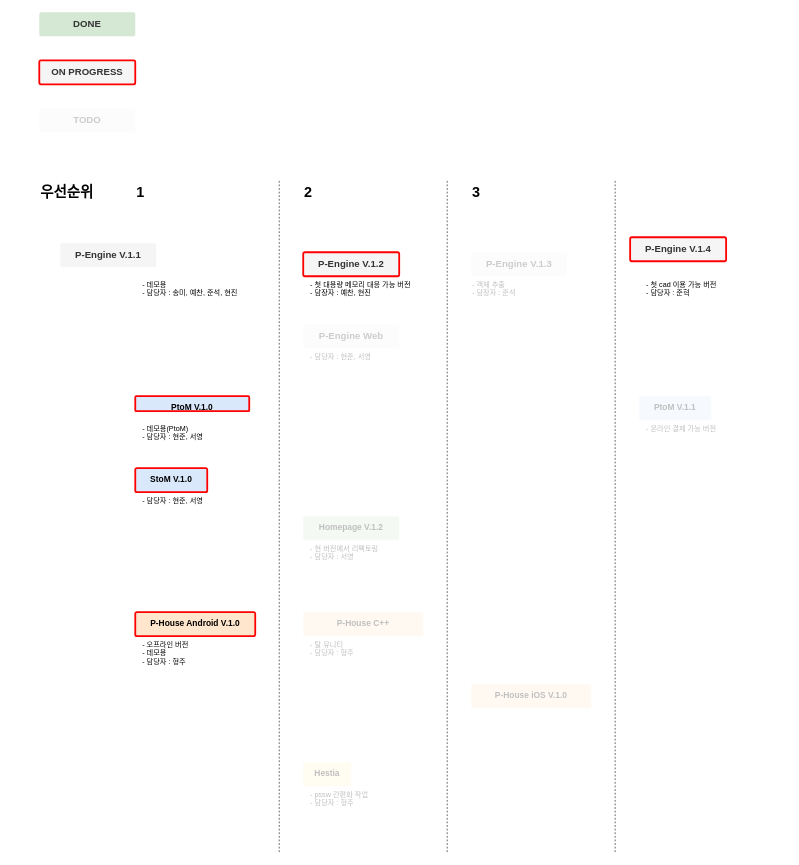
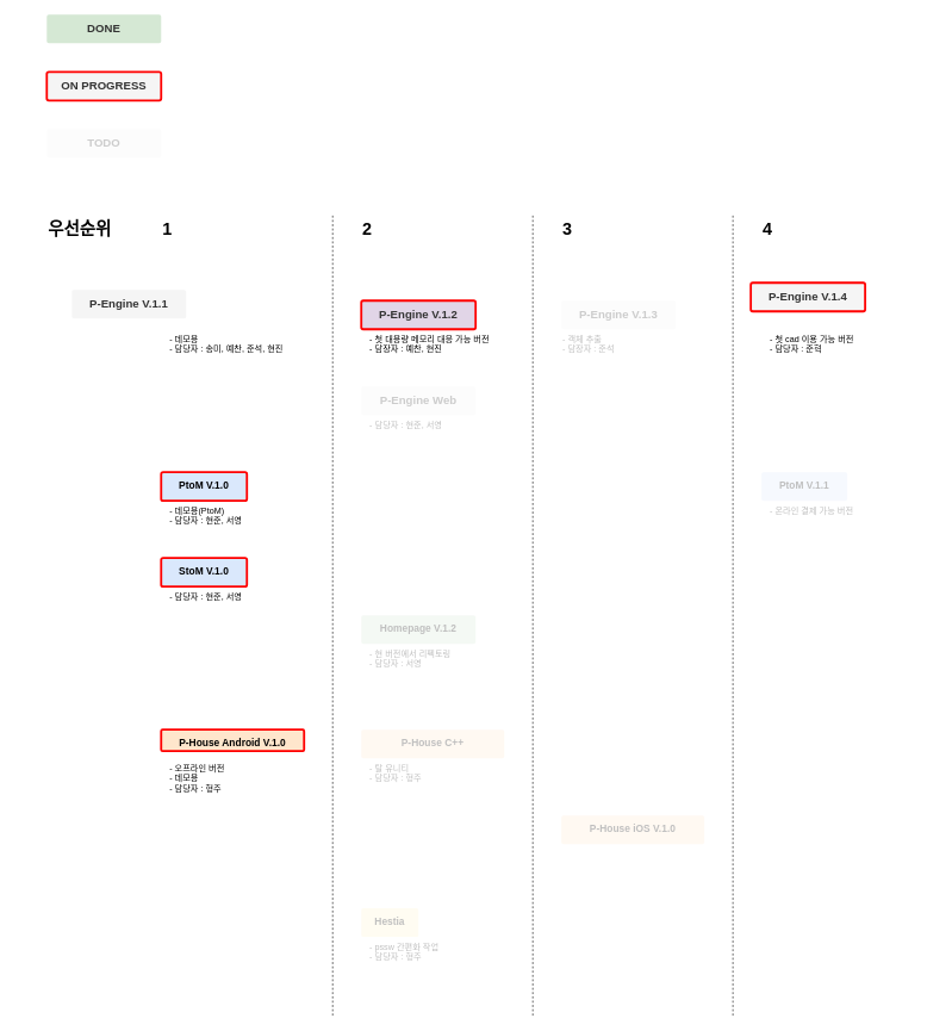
  <mxCell id="0" />
  <mxCell id="1" parent="0" />
  <mxCell id="2" value="- 객체 추출&lt;br&gt;- 담장자 : 준석" style="text;html=1;align=left;verticalAlign=top;whiteSpace=wrap;rounded=0;" parent="1" vertex="1"><mxGeometry x="785" y="460" width="220" height="30" as="geometry" /></mxCell>
  <mxCell id="3" value="P-House C++" style="rounded=1;whiteSpace=wrap;html=1;shadow=0;labelBackgroundColor=none;strokeColor=none;strokeWidth=3;fillColor=#ffe6cc;fontFamily=Helvetica;fontSize=14;align=center;spacing=5;fontStyle=1;arcSize=7;perimeterSpacing=2;verticalAlign=top;" parent="1" vertex="1"><mxGeometry x="505" y="1020" width="200" height="40" as="geometry" /></mxCell>
  <mxCell id="4" value="- 탈 유니티&lt;br&gt;- 담당자 : 형주" style="text;html=1;align=left;verticalAlign=top;whiteSpace=wrap;rounded=0;" parent="1" vertex="1"><mxGeometry x="515" y="1060" width="220" height="30" as="geometry" /></mxCell>
  <mxCell id="5" value="&lt;div&gt;- 담당자 : 현준, 서영&lt;/div&gt;" style="text;html=1;align=left;verticalAlign=top;whiteSpace=wrap;rounded=0;" parent="1" vertex="1"><mxGeometry x="515" y="580" width="220" height="30" as="geometry" /></mxCell>
  <mxCell id="6" value="P-Engine V.1.1" style="rounded=1;whiteSpace=wrap;html=1;shadow=0;labelBackgroundColor=none;strokeColor=none;strokeWidth=3;fillColor=#f5f5f5;fontFamily=Helvetica;fontSize=16;fontColor=#333333;align=center;fontStyle=1;spacing=5;arcSize=7;perimeterSpacing=2;verticalAlign=top;" parent="1" vertex="1"><mxGeometry x="100" y="405" width="160" height="40" as="geometry" /></mxCell>
- <mxCell id="7" value="P-House Android V.1.0" style="rounded=1;whiteSpace=wrap;html=1;shadow=0;labelBackgroundColor=none;strokeColor=#FF0000;strokeWidth=3;fillColor=#ffe6cc;fontFamily=Helvetica;fontSize=14;align=center;spacing=5;fontStyle=1;arcSize=7;perimeterSpacing=2;verticalAlign=top;" parent="1" vertex="1"><mxGeometry x="225" y="1020" width="200" height="40" as="geometry" /></mxCell>
+ <mxCell id="7" value="P-House Android V.1.0" style="rounded=1;whiteSpace=wrap;html=1;shadow=0;labelBackgroundColor=none;strokeColor=#FF0000;strokeWidth=3;fillColor=#ffe6cc;fontFamily=Helvetica;fontSize=14;align=center;spacing=5;fontStyle=1;arcSize=7;perimeterSpacing=2;verticalAlign=top;" parent="1" vertex="1"><mxGeometry x="225" y="1020" width="200" height="30" as="geometry" /></mxCell>
  <mxCell id="8" value="Homepage V.1.2" style="rounded=1;whiteSpace=wrap;html=1;shadow=0;labelBackgroundColor=none;strokeColor=none;strokeWidth=3;fillColor=#d5e8d4;fontFamily=Helvetica;fontSize=14;align=center;spacing=5;fontStyle=1;arcSize=7;perimeterSpacing=2;verticalAlign=top;" parent="1" vertex="1"><mxGeometry x="505" y="860" width="160" height="40" as="geometry" /></mxCell>
  <mxCell id="9" value="Hestia" style="rounded=1;whiteSpace=wrap;html=1;shadow=0;labelBackgroundColor=none;strokeColor=none;strokeWidth=3;fillColor=#fff2cc;fontFamily=Helvetica;fontSize=14;align=center;spacing=5;fontStyle=1;arcSize=7;perimeterSpacing=2;verticalAlign=top;" parent="1" vertex="1"><mxGeometry x="505" y="1270" width="80" height="40" as="geometry" /></mxCell>
- <mxCell id="10" value="PtoM V.1.0" style="rounded=1;whiteSpace=wrap;html=1;shadow=0;labelBackgroundColor=none;strokeColor=#FF0000;strokeWidth=3;fillColor=#dae8fc;fontFamily=Helvetica;fontSize=14;align=center;spacing=5;fontStyle=1;arcSize=7;perimeterSpacing=2;verticalAlign=top;" parent="1" vertex="1"><mxGeometry x="225" y="660" width="190" height="25" as="geometry" /></mxCell>
+ <mxCell id="10" value="PtoM V.1.0" style="rounded=1;whiteSpace=wrap;html=1;shadow=0;labelBackgroundColor=none;strokeColor=#FF0000;strokeWidth=3;fillColor=#dae8fc;fontFamily=Helvetica;fontSize=14;align=center;spacing=5;fontStyle=1;arcSize=7;perimeterSpacing=2;verticalAlign=top;" parent="1" vertex="1"><mxGeometry x="225" y="660" width="120" height="40" as="geometry" /></mxCell>
  <mxCell id="11" value="- 데모용&lt;div&gt;- 담당자 : 송미, 예찬, 준석, 현진&lt;/div&gt;" style="text;html=1;align=left;verticalAlign=top;whiteSpace=wrap;rounded=0;" parent="1" vertex="1"><mxGeometry x="235" y="460" width="220" height="30" as="geometry" /></mxCell>
  <mxCell id="12" value="- 데모용(PtoM)&lt;div&gt;- 담당자 : 현준, 서영&lt;/div&gt;" style="text;html=1;align=left;verticalAlign=top;whiteSpace=wrap;rounded=0;" parent="1" vertex="1"><mxGeometry x="235" y="700" width="220" height="30" as="geometry" /></mxCell>
  <mxCell id="13" value="- 오프라인 버전&lt;div&gt;- 데모용&lt;div&gt;- 담당자 : 형주&lt;/div&gt;&lt;/div&gt;" style="text;html=1;align=left;verticalAlign=top;whiteSpace=wrap;rounded=0;" parent="1" vertex="1"><mxGeometry x="235" y="1060" width="220" height="50" as="geometry" /></mxCell>
  <mxCell id="14" value="P-Engine V.1.4" style="rounded=1;whiteSpace=wrap;html=1;shadow=0;labelBackgroundColor=none;strokeColor=#FF0000;strokeWidth=3;fillColor=#f5f5f5;fontFamily=Helvetica;fontSize=16;fontColor=#333333;align=center;fontStyle=1;spacing=5;arcSize=7;perimeterSpacing=2;verticalAlign=top;" parent="1" vertex="1"><mxGeometry x="1050" y="395" width="160" height="40" as="geometry" /></mxCell>
  <mxCell id="15" value="- 첫 cad 이용 가능 버전&lt;div&gt;- 담당자 : 준혁&lt;/div&gt;" style="text;html=1;align=left;verticalAlign=top;whiteSpace=wrap;rounded=0;" parent="1" vertex="1"><mxGeometry x="1075" y="460" width="220" height="30" as="geometry" /></mxCell>
- <mxCell id="16" value="P-Engine V.1.2" style="rounded=1;whiteSpace=wrap;html=1;shadow=0;labelBackgroundColor=none;strokeColor=#FF0000;strokeWidth=3;fillColor=#f5f5f5;fontFamily=Helvetica;fontSize=16;fontColor=#333333;align=center;fontStyle=1;spacing=5;arcSize=7;perimeterSpacing=2;verticalAlign=top;" parent="1" vertex="1"><mxGeometry x="505" y="420" width="160" height="40" as="geometry" /></mxCell>
+ <mxCell id="16" value="P-Engine V.1.2" style="rounded=1;whiteSpace=wrap;html=1;shadow=0;labelBackgroundColor=none;strokeColor=#FF0000;strokeWidth=3;fillColor=#e1d5e7;fontFamily=Helvetica;fontSize=16;fontColor=#333333;align=center;fontStyle=1;spacing=5;arcSize=7;perimeterSpacing=2;verticalAlign=top;" parent="1" vertex="1"><mxGeometry x="505" y="420" width="160" height="40" as="geometry" /></mxCell>
  <mxCell id="17" value="- 첫 대용량 메모리 대응 가능 버전&lt;div&gt;- 담장자 : 예찬, 현진&lt;/div&gt;" style="text;html=1;align=left;verticalAlign=top;whiteSpace=wrap;rounded=0;" parent="1" vertex="1"><mxGeometry x="515" y="460" width="220" height="30" as="geometry" /></mxCell>
  <mxCell id="18" value="P-Engine V.1.3" style="rounded=1;whiteSpace=wrap;html=1;shadow=0;labelBackgroundColor=none;strokeColor=none;strokeWidth=3;fillColor=#f5f5f5;fontFamily=Helvetica;fontSize=16;fontColor=#333333;align=center;fontStyle=1;spacing=5;arcSize=7;perimeterSpacing=2;verticalAlign=top;" parent="1" vertex="1"><mxGeometry x="785" y="420" width="160" height="40" as="geometry" /></mxCell>
  <mxCell id="19" value="PtoM V.1.1" style="rounded=1;whiteSpace=wrap;html=1;shadow=0;labelBackgroundColor=none;strokeColor=none;strokeWidth=3;fillColor=#dae8fc;fontFamily=Helvetica;fontSize=14;align=center;spacing=5;fontStyle=1;arcSize=7;perimeterSpacing=2;verticalAlign=top;" parent="1" vertex="1"><mxGeometry x="1065" y="660" width="120" height="40" as="geometry" /></mxCell>
  <mxCell id="20" value="- 온라인 결제 가능 버전" style="text;html=1;align=left;verticalAlign=top;whiteSpace=wrap;rounded=0;" parent="1" vertex="1"><mxGeometry x="1075" y="700" width="220" height="30" as="geometry" /></mxCell>
  <mxCell id="21" value="StoM V.1.0" style="rounded=1;whiteSpace=wrap;html=1;shadow=0;labelBackgroundColor=none;strokeColor=#FF0000;strokeWidth=3;fillColor=#dae8fc;fontFamily=Helvetica;fontSize=14;align=center;spacing=5;fontStyle=1;arcSize=7;perimeterSpacing=2;verticalAlign=top;" parent="1" vertex="1"><mxGeometry x="225" y="780" width="120" height="40" as="geometry" /></mxCell>
  <mxCell id="22" value="- 담당자 : 현준, 서영" style="text;html=1;align=left;verticalAlign=top;whiteSpace=wrap;rounded=0;" parent="1" vertex="1"><mxGeometry x="235" y="820" width="220" height="30" as="geometry" /></mxCell>
  <mxCell id="23" value="- 현 버전에서 리펙토링&lt;div&gt;&lt;div&gt;- 담당자 : 서영&lt;/div&gt;&lt;/div&gt;" style="text;html=1;align=left;verticalAlign=top;whiteSpace=wrap;rounded=0;" parent="1" vertex="1"><mxGeometry x="515" y="900" width="220" height="50" as="geometry" /></mxCell>
  <mxCell id="24" value="- pssw 간편화 작업&lt;div&gt;&lt;div&gt;- 담당자 : 형주&lt;/div&gt;&lt;/div&gt;" style="text;html=1;align=left;verticalAlign=top;whiteSpace=wrap;rounded=0;" parent="1" vertex="1"><mxGeometry x="515" y="1310" width="220" height="50" as="geometry" /></mxCell>
  <mxCell id="25" value="" style="rounded=0;whiteSpace=wrap;html=1;opacity=75;strokeColor=none;" parent="1" vertex="1"><mxGeometry x="770" y="400" width="230" height="100" as="geometry" /></mxCell>
  <mxCell id="26" value="" style="rounded=0;whiteSpace=wrap;html=1;opacity=75;strokeColor=none;" parent="1" vertex="1"><mxGeometry x="485" y="840" width="250" height="100" as="geometry" /></mxCell>
  <mxCell id="27" value="" style="rounded=0;whiteSpace=wrap;html=1;opacity=75;strokeColor=none;" parent="1" vertex="1"><mxGeometry x="480" y="990" width="250" height="370" as="geometry" /></mxCell>
  <mxCell id="28" value="" style="rounded=0;whiteSpace=wrap;html=1;opacity=75;strokeColor=none;" parent="1" vertex="1"><mxGeometry x="1060" y="640" width="250" height="100" as="geometry" /></mxCell>
  <mxCell id="29" value="P-Engine Web" style="rounded=1;whiteSpace=wrap;html=1;shadow=0;labelBackgroundColor=none;strokeColor=none;strokeWidth=3;fillColor=#f5f5f5;fontFamily=Helvetica;fontSize=16;fontColor=#333333;align=center;fontStyle=1;spacing=5;arcSize=7;perimeterSpacing=2;verticalAlign=top;" parent="1" vertex="1"><mxGeometry x="505" y="540" width="160" height="40" as="geometry" /></mxCell>
  <mxCell id="30" value="" style="rounded=0;whiteSpace=wrap;html=1;opacity=75;strokeColor=none;" parent="1" vertex="1"><mxGeometry x="480" y="520" width="250" height="100" as="geometry" /></mxCell>
  <mxCell id="31" value="&lt;b&gt;우선순위&amp;nbsp;&lt;/b&gt;" style="text;html=1;align=left;verticalAlign=top;whiteSpace=wrap;rounded=0;fontSize=24;" parent="1" vertex="1"><mxGeometry x="65" y="300" width="220" height="30" as="geometry" /></mxCell>
  <mxCell id="32" value="" style="endArrow=none;dashed=1;html=1;rounded=0;" parent="1" edge="1"><mxGeometry width="50" height="50" relative="1" as="geometry"><mxPoint x="465" y="1420" as="sourcePoint" /><mxPoint x="465" y="300" as="targetPoint" /></mxGeometry></mxCell>
  <mxCell id="33" value="" style="endArrow=none;dashed=1;html=1;rounded=0;" parent="1" edge="1"><mxGeometry width="50" height="50" relative="1" as="geometry"><mxPoint x="745" y="1420" as="sourcePoint" /><mxPoint x="745" y="300" as="targetPoint" /></mxGeometry></mxCell>
  <mxCell id="34" value="" style="endArrow=none;dashed=1;html=1;rounded=0;" parent="1" edge="1"><mxGeometry width="50" height="50" relative="1" as="geometry"><mxPoint x="1025" y="1420" as="sourcePoint" /><mxPoint x="1025" y="300" as="targetPoint" /></mxGeometry></mxCell>
  <mxCell id="35" value="&lt;b&gt;1&lt;/b&gt;" style="text;html=1;align=left;verticalAlign=top;whiteSpace=wrap;rounded=0;fontSize=24;" parent="1" vertex="1"><mxGeometry x="225" y="300" width="220" height="30" as="geometry" /></mxCell>
  <mxCell id="36" value="&lt;b&gt;2&lt;/b&gt;" style="text;html=1;align=left;verticalAlign=top;whiteSpace=wrap;rounded=0;fontSize=24;" parent="1" vertex="1"><mxGeometry x="505" y="300" width="220" height="30" as="geometry" /></mxCell>
  <mxCell id="37" value="ON PROGRESS" style="rounded=1;whiteSpace=wrap;html=1;shadow=0;labelBackgroundColor=none;strokeColor=#FF0000;strokeWidth=3;fillColor=#f5f5f5;fontFamily=Helvetica;fontSize=16;fontColor=#333333;align=center;fontStyle=1;spacing=5;arcSize=7;perimeterSpacing=2;verticalAlign=top;" parent="1" vertex="1"><mxGeometry x="65" y="100" width="160" height="40" as="geometry" /></mxCell>
  <mxCell id="38" value="TODO" style="rounded=1;whiteSpace=wrap;html=1;shadow=0;labelBackgroundColor=none;strokeColor=none;strokeWidth=3;fillColor=#f5f5f5;fontFamily=Helvetica;fontSize=16;fontColor=#333333;align=center;fontStyle=1;spacing=5;arcSize=7;perimeterSpacing=2;verticalAlign=top;" parent="1" vertex="1"><mxGeometry x="65" y="180" width="160" height="40" as="geometry" /></mxCell>
  <mxCell id="39" value="" style="rounded=0;whiteSpace=wrap;html=1;opacity=75;strokeColor=none;" parent="1" vertex="1"><mxGeometry x="20" y="150" width="250" height="100" as="geometry" /></mxCell>
  <mxCell id="40" value="&lt;b&gt;3&lt;/b&gt;" style="text;html=1;align=left;verticalAlign=top;whiteSpace=wrap;rounded=0;fontSize=24;" parent="1" vertex="1"><mxGeometry x="785" y="300" width="220" height="30" as="geometry" /></mxCell>
+ <mxCell id="41" value="&lt;b&gt;4&lt;/b&gt;" style="text;html=1;align=left;verticalAlign=top;whiteSpace=wrap;rounded=0;fontSize=24;" parent="1" vertex="1"><mxGeometry x="1065" y="300" width="220" height="30" as="geometry" /></mxCell>
  <mxCell id="42" value="P-House iOS V.1.0" style="rounded=1;whiteSpace=wrap;html=1;shadow=0;labelBackgroundColor=none;strokeColor=none;strokeWidth=3;fillColor=#ffe6cc;fontFamily=Helvetica;fontSize=14;align=center;spacing=5;fontStyle=1;arcSize=7;perimeterSpacing=2;verticalAlign=top;" parent="1" vertex="1"><mxGeometry x="785" y="1140" width="200" height="40" as="geometry" /></mxCell>
  <mxCell id="43" value="" style="rounded=0;whiteSpace=wrap;html=1;opacity=75;strokeColor=none;" parent="1" vertex="1"><mxGeometry x="760" y="1110" width="250" height="130" as="geometry" /></mxCell>
  <mxCell id="44" value="DONE" style="rounded=1;whiteSpace=wrap;html=1;shadow=0;labelBackgroundColor=none;strokeColor=none;strokeWidth=3;fillColor=#d5e8d4;fontFamily=Helvetica;fontSize=16;fontColor=#333333;align=center;fontStyle=1;spacing=5;arcSize=7;perimeterSpacing=2;verticalAlign=top;" parent="1" vertex="1"><mxGeometry x="65" y="20" width="160" height="40" as="geometry" /></mxCell>
